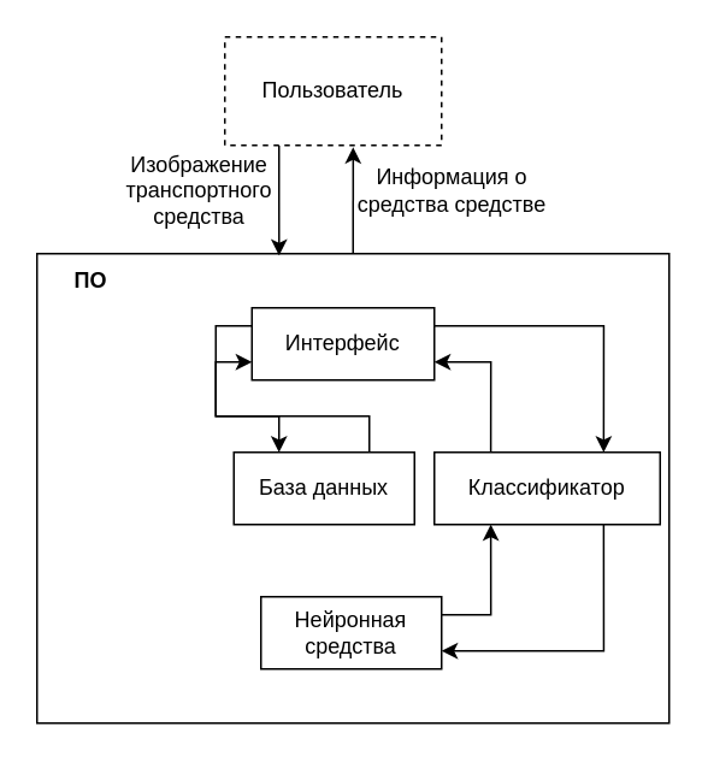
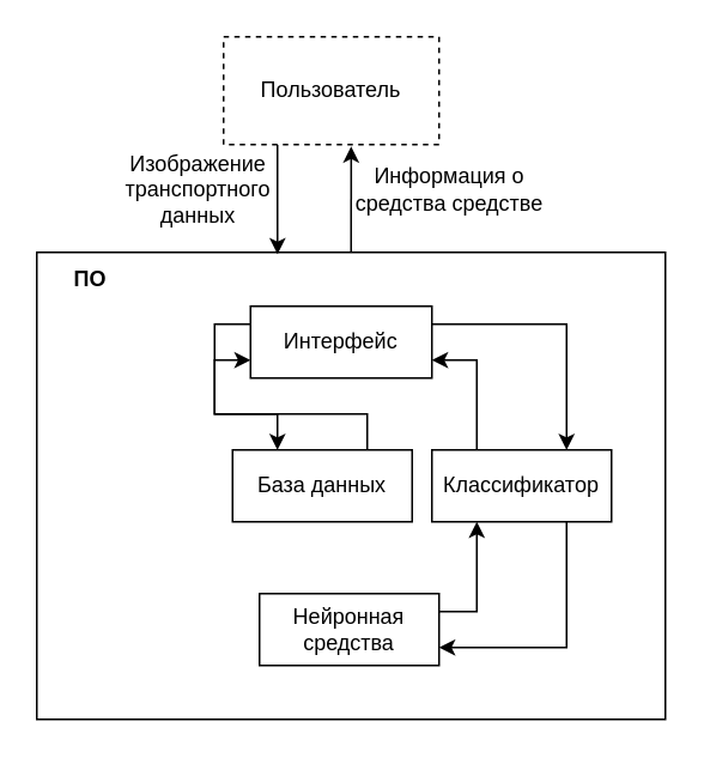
  <mxCell id="0" />
  <mxCell id="1" parent="0" />
  <mxCell id="2" style="edgeStyle=orthogonalEdgeStyle;rounded=0;orthogonalLoop=1;jettySize=auto;html=1;exitX=0.5;exitY=0;exitDx=0;exitDy=0;entryX=0.592;entryY=1.017;entryDx=0;entryDy=0;entryPerimeter=0;" edge="1" parent="1" source="3" target="16"><mxGeometry relative="1" as="geometry" /></mxCell>
  <mxCell id="3" value="" style="rounded=0;whiteSpace=wrap;html=1;" vertex="1" parent="1"><mxGeometry x="20" y="140" width="350" height="260" as="geometry" /></mxCell>
  <mxCell id="4" style="edgeStyle=orthogonalEdgeStyle;rounded=0;orthogonalLoop=1;jettySize=auto;html=1;exitX=0;exitY=0.25;exitDx=0;exitDy=0;entryX=0.25;entryY=0;entryDx=0;entryDy=0;" parent="1" source="6" target="11" edge="1"><mxGeometry relative="1" as="geometry" /></mxCell>
  <mxCell id="5" style="edgeStyle=orthogonalEdgeStyle;rounded=0;orthogonalLoop=1;jettySize=auto;html=1;exitX=1;exitY=0.25;exitDx=0;exitDy=0;entryX=0.75;entryY=0;entryDx=0;entryDy=0;" parent="1" source="6" target="9" edge="1"><mxGeometry relative="1" as="geometry" /></mxCell>
  <mxCell id="6" value="Интерфейс" style="rounded=0;whiteSpace=wrap;html=1;" parent="1" vertex="1"><mxGeometry x="139" y="170" width="101" height="40" as="geometry" /></mxCell>
  <mxCell id="7" style="edgeStyle=orthogonalEdgeStyle;rounded=0;orthogonalLoop=1;jettySize=auto;html=1;exitX=0.25;exitY=0;exitDx=0;exitDy=0;entryX=1;entryY=0.75;entryDx=0;entryDy=0;" parent="1" source="9" target="6" edge="1"><mxGeometry relative="1" as="geometry" /></mxCell>
  <mxCell id="8" style="edgeStyle=orthogonalEdgeStyle;rounded=0;orthogonalLoop=1;jettySize=auto;html=1;exitX=0.75;exitY=1;exitDx=0;exitDy=0;entryX=1;entryY=0.75;entryDx=0;entryDy=0;" parent="1" source="9" target="13" edge="1"><mxGeometry relative="1" as="geometry" /></mxCell>
- <mxCell id="9" value="Классификатор&lt;br&gt;" style="rounded=0;whiteSpace=wrap;html=1;" parent="1" vertex="1"><mxGeometry x="240" y="250" width="125" height="40" as="geometry" /></mxCell>
+ <mxCell id="9" value="Классификатор&lt;br&gt;" style="rounded=0;whiteSpace=wrap;html=1;" parent="1" vertex="1"><mxGeometry x="240" y="250" width="100" height="40" as="geometry" /></mxCell>
  <mxCell id="10" style="edgeStyle=orthogonalEdgeStyle;rounded=0;orthogonalLoop=1;jettySize=auto;html=1;exitX=0.75;exitY=0;exitDx=0;exitDy=0;entryX=0;entryY=0.75;entryDx=0;entryDy=0;" parent="1" source="11" target="6" edge="1"><mxGeometry relative="1" as="geometry" /></mxCell>
  <mxCell id="11" value="База данных" style="rounded=0;whiteSpace=wrap;html=1;" parent="1" vertex="1"><mxGeometry x="129" y="250" width="100" height="40" as="geometry" /></mxCell>
  <mxCell id="12" style="edgeStyle=orthogonalEdgeStyle;rounded=0;orthogonalLoop=1;jettySize=auto;html=1;exitX=1;exitY=0.25;exitDx=0;exitDy=0;entryX=0.25;entryY=1;entryDx=0;entryDy=0;" parent="1" source="13" target="9" edge="1"><mxGeometry relative="1" as="geometry" /></mxCell>
  <mxCell id="13" value="Нейронная средства" style="rounded=0;whiteSpace=wrap;html=1;" parent="1" vertex="1"><mxGeometry x="144" y="330" width="100" height="40" as="geometry" /></mxCell>
  <mxCell id="14" value="&lt;b&gt;ПО&lt;/b&gt;" style="text;html=1;strokeColor=none;fillColor=none;align=center;verticalAlign=middle;whiteSpace=wrap;rounded=0;" vertex="1" parent="1"><mxGeometry x="20" y="140" width="60" height="30" as="geometry" /></mxCell>
  <mxCell id="15" style="edgeStyle=orthogonalEdgeStyle;rounded=0;orthogonalLoop=1;jettySize=auto;html=1;exitX=0.25;exitY=1;exitDx=0;exitDy=0;entryX=0.383;entryY=0.004;entryDx=0;entryDy=0;entryPerimeter=0;" edge="1" parent="1" source="16" target="3"><mxGeometry relative="1" as="geometry" /></mxCell>
  <mxCell id="16" value="Пользователь" style="rounded=0;whiteSpace=wrap;html=1;dashed=1;" vertex="1" parent="1"><mxGeometry x="124" y="20" width="120" height="60" as="geometry" /></mxCell>
- <mxCell id="17" value="Изображение транспортного средства" style="text;html=1;strokeColor=none;fillColor=none;align=center;verticalAlign=middle;whiteSpace=wrap;rounded=0;" vertex="1" parent="1"><mxGeometry x="70" y="90" width="80" height="30" as="geometry" /></mxCell>
+ <mxCell id="17" value="Изображение транспортного данных" style="text;html=1;strokeColor=none;fillColor=none;align=center;verticalAlign=middle;whiteSpace=wrap;rounded=0;" vertex="1" parent="1"><mxGeometry x="70" y="90" width="80" height="30" as="geometry" /></mxCell>
  <mxCell id="18" value="Информация о средства средстве" style="text;html=1;strokeColor=none;fillColor=none;align=center;verticalAlign=middle;whiteSpace=wrap;rounded=0;" vertex="1" parent="1"><mxGeometry x="190" y="90" width="120" height="30" as="geometry" /></mxCell>
